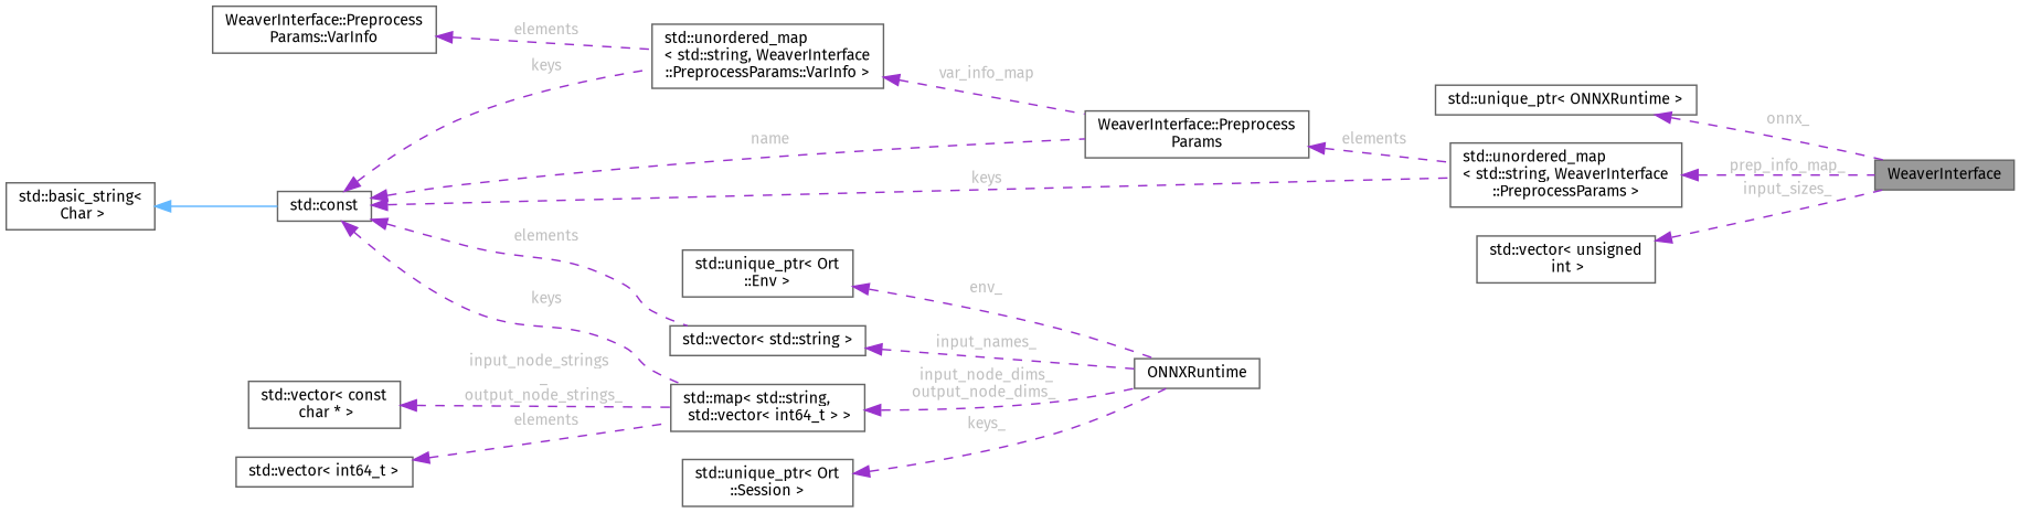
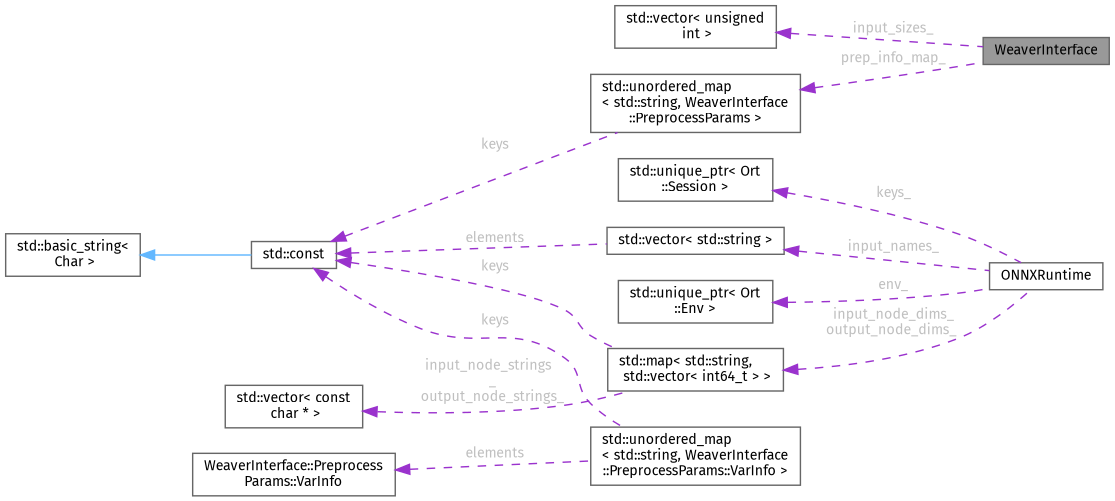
  digraph {
    fontname="Fira Sans"
    rankdir=LR
    node [color=gray40 fillcolor=white fontname="Fira Sans" fontsize=10 shape=box style=filled]
    edge [color=darkorchid3 dir=back fontcolor=grey fontname="Fira Sans" fontsize=10 labelfontname=Helvetica labelfontsize=10 style=dashed]
    n1 [fillcolor=grey60 fontcolor=black height=0.2 label=WeaverInterface width=0.4]
-   n2 [height=0.2 label="std::unique_ptr\< ONNXRuntime \>" width=0.4]
    n3 [height=0.2 label=ONNXRuntime width=0.4]
    n4 [height=0.2 label="std::unique_ptr\< Ort\l::Env \>" width=0.4]
    n5 [height=0.2 label="std::unique_ptr\< Ort\l::Session \>" width=0.4]
    n6 [height=0.2 label="std::vector\< const\l char * \>" width=0.4]
    n7 [height=0.2 label="std::map\< std::string,\l std::vector\< int64_t \> \>" width=0.4]
    n8 [height=0.2 label="std::vector\< std::string \>" width=0.4]
-   n9 [height=0.2 label="WeaverInterface::Preprocess\lParams" width=0.4]
    n10 [height=0.2 label="std::unordered_map\l\< std::string, WeaverInterface\l::PreprocessParams \>" width=0.4]
    n11 [height=0.2 label="std::const" width=0.4]
    n12 [height=0.2 label="std::unordered_map\l\< std::string, WeaverInterface\l::PreprocessParams::VarInfo \>" width=0.4]
    n13 [height=0.2 label="std::basic_string\<\l Char \>" width=0.4]
-   n14 [height=0.2 label="std::vector\< int64_t \>" width=0.4]
    n15 [height=0.2 label="std::vector\< unsigned\l int \>" width=0.4]
    n16 [height=0.2 label="WeaverInterface::Preprocess\lParams::VarInfo" width=0.4]
-   n2 -> n1 [label=" onnx_"]
    n4 -> n3 [label=" env_"]
    n5 -> n3 [label=" keys_"]
    n6 -> n7 [label=" input_node_strings\l_\noutput_node_strings_"]
    n7 -> n3 [label=" input_node_dims_\noutput_node_dims_"]
    n8 -> n3 [label=" input_names_"]
-   n9 -> n10 [label=" elements"]
    n10 -> n1 [label=" prep_info_map_"]
    n11 -> n7 [label=" keys"]
    n11 -> n8 [label=" elements"]
-   n11 -> n9 [label=" name"]
    n11 -> n10 [label=" keys"]
    n11 -> n12 [label=" keys"]
-   n12 -> n9 [label=" var_info_map"]
    n13 -> n11 [color=steelblue1 style=solid fontcolor=""]
-   n14 -> n7 [label=" elements"]
    n15 -> n1 [label=" input_sizes_"]
    n16 -> n12 [label=" elements"]
  }
